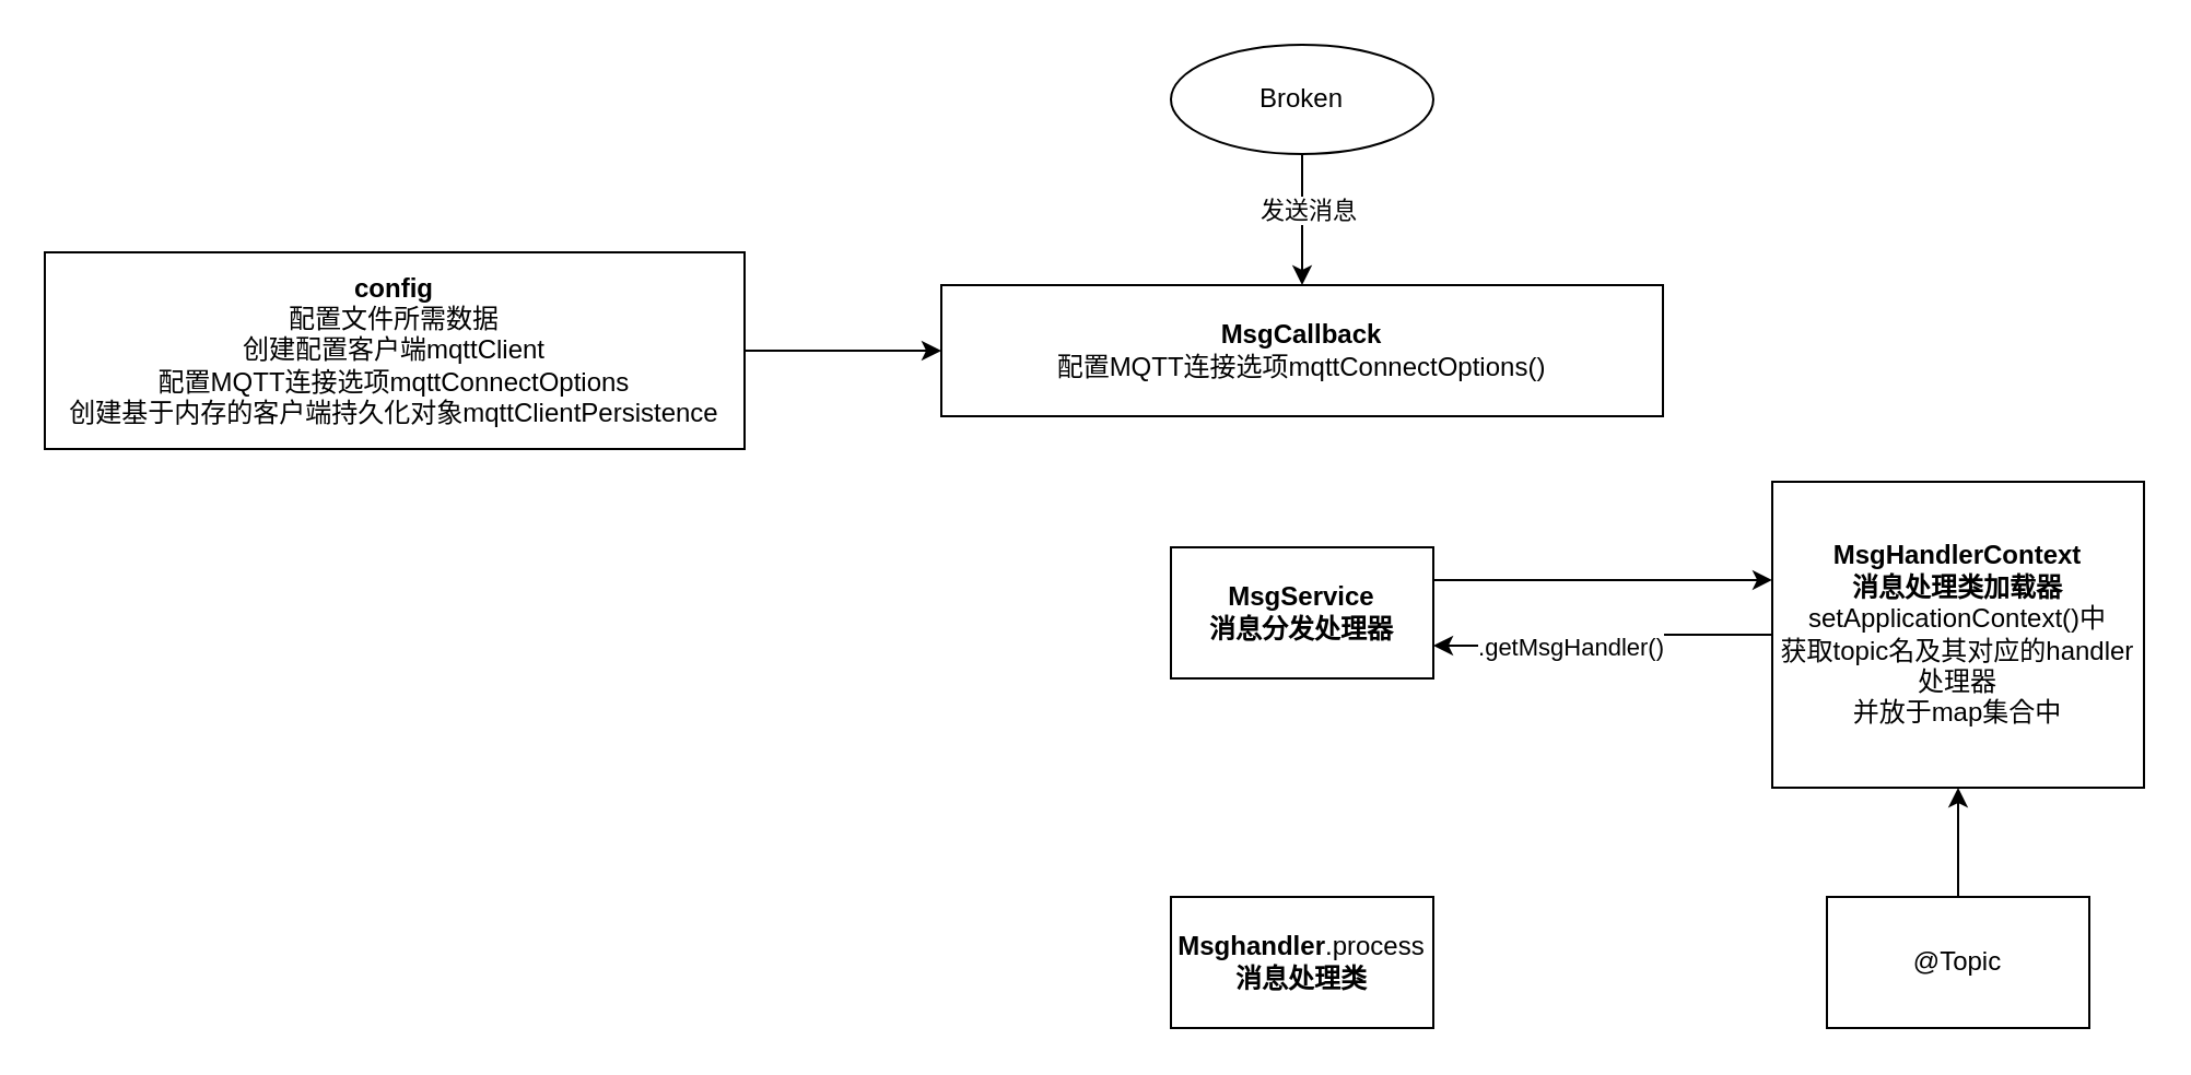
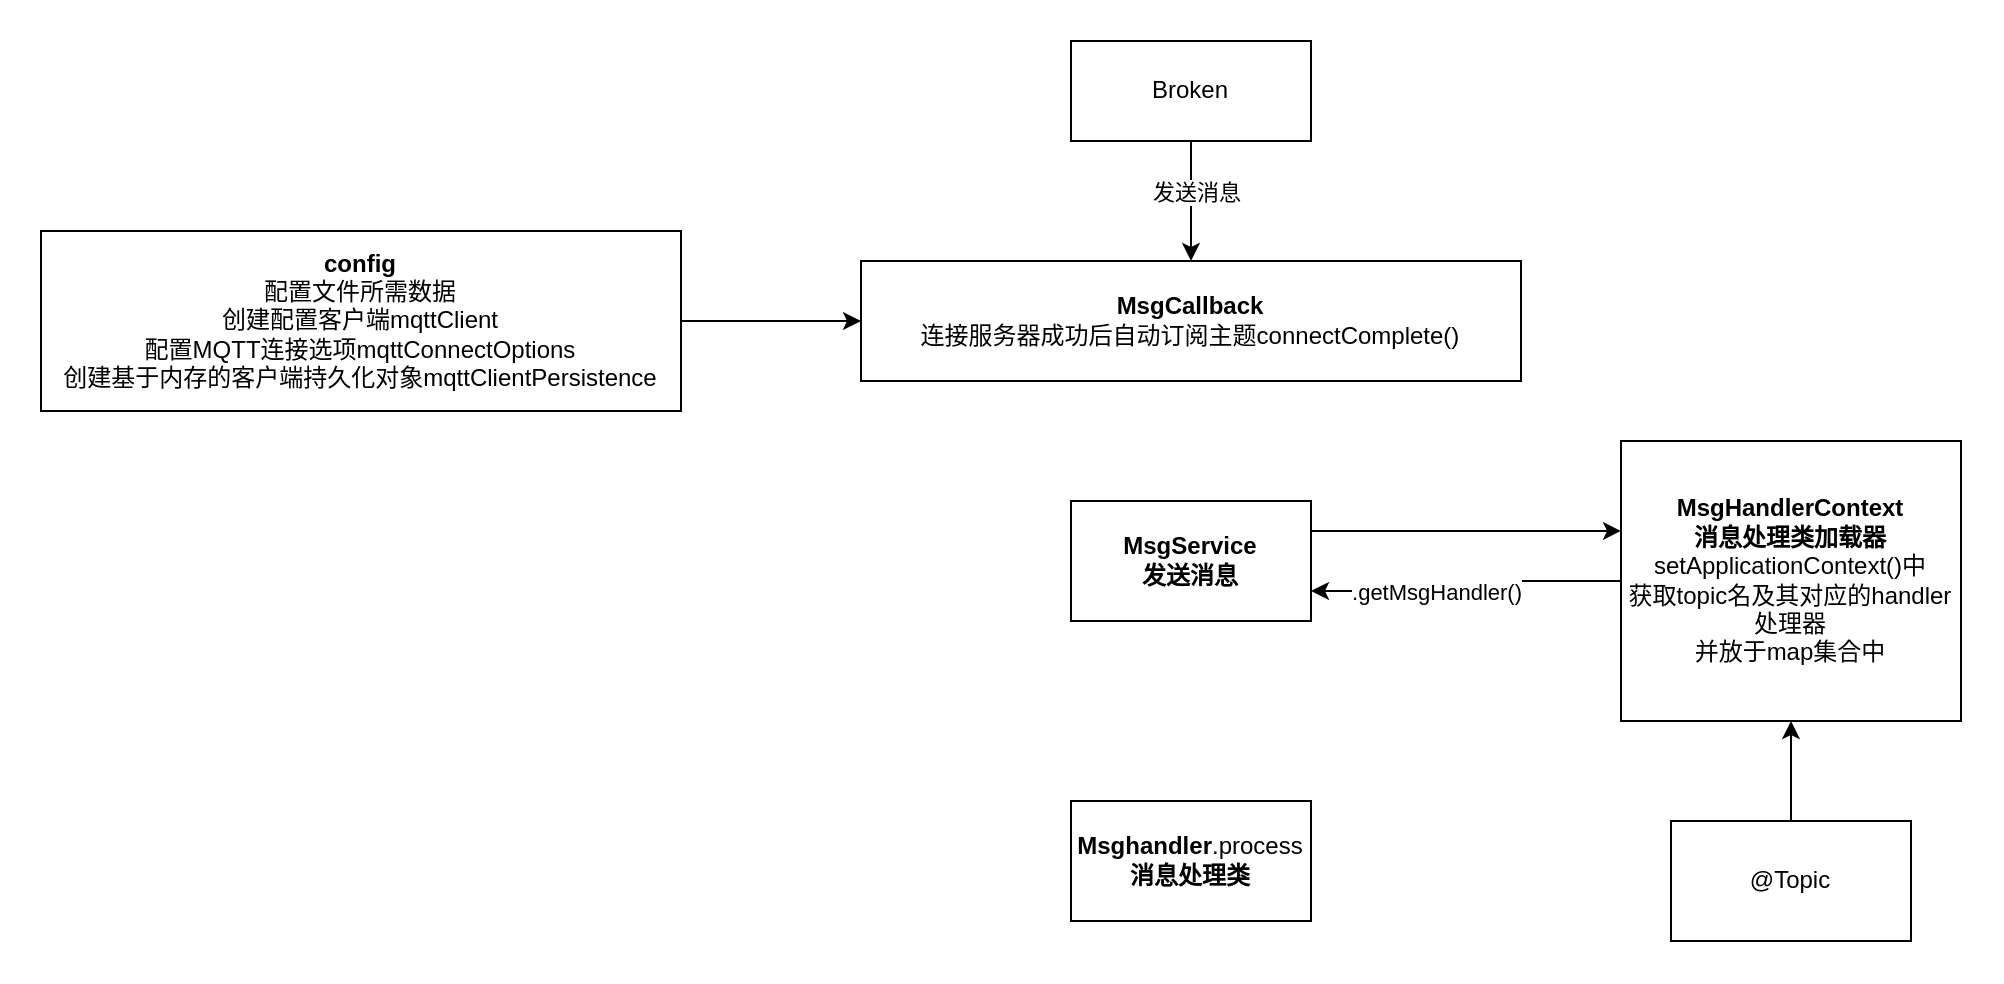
  <mxCell id="0" />
  <mxCell id="1" parent="0" />
- <mxCell id="2" value="&lt;b&gt;MsgCallback&lt;/b&gt;&lt;div&gt;&lt;div&gt;配置MQTT连接选项mqttConnectOptions()&lt;/div&gt;&lt;/div&gt;" style="rounded=0;whiteSpace=wrap;html=1;" vertex="1" parent="1"><mxGeometry x="430" y="130" width="330" height="60" as="geometry" /></mxCell>
+ <mxCell id="2" value="&lt;b&gt;MsgCallback&lt;/b&gt;&lt;div&gt;&lt;div&gt;连接服务器成功后自动订阅主题connectComplete()&lt;/div&gt;&lt;/div&gt;" style="rounded=0;whiteSpace=wrap;html=1;" vertex="1" parent="1"><mxGeometry x="430" y="130" width="330" height="60" as="geometry" /></mxCell>
  <mxCell id="3" style="edgeStyle=orthogonalEdgeStyle;rounded=0;orthogonalLoop=1;jettySize=auto;html=1;exitX=1;exitY=0.25;exitDx=0;exitDy=0;entryX=0;entryY=0.321;entryDx=0;entryDy=0;entryPerimeter=0;" edge="1" parent="1" source="4" target="10"><mxGeometry relative="1" as="geometry" /></mxCell>
- <mxCell id="4" value="&lt;b&gt;MsgService&lt;/b&gt;&lt;div&gt;&lt;b&gt;消息分发处理器&lt;/b&gt;&lt;/div&gt;" style="rounded=0;whiteSpace=wrap;html=1;" vertex="1" parent="1"><mxGeometry x="535" y="250" width="120" height="60" as="geometry" /></mxCell>
+ <mxCell id="4" value="&lt;b&gt;MsgService&lt;/b&gt;&lt;div&gt;&lt;b&gt;发送消息&lt;/b&gt;&lt;/div&gt;" style="rounded=0;whiteSpace=wrap;html=1;" vertex="1" parent="1"><mxGeometry x="535" y="250" width="120" height="60" as="geometry" /></mxCell>
  <mxCell id="5" style="edgeStyle=orthogonalEdgeStyle;rounded=0;orthogonalLoop=1;jettySize=auto;html=1;" edge="1" parent="1" source="6" target="2"><mxGeometry relative="1" as="geometry" /></mxCell>
  <mxCell id="6" value="&lt;b&gt;config&lt;/b&gt;&lt;div&gt;配置文件所需数据&lt;/div&gt;&lt;div&gt;创建配置客户端mqttClient&lt;/div&gt;&lt;div&gt;配置MQTT连接选项mqttConnectOptions&lt;/div&gt;&lt;div&gt;创建基于内存的客户端持久化对象mqttClientPersistence&lt;/div&gt;" style="rounded=0;whiteSpace=wrap;html=1;" vertex="1" parent="1"><mxGeometry x="20" y="115" width="320" height="90" as="geometry" /></mxCell>
- <mxCell id="7" value="&lt;b&gt;Msghandler&lt;/b&gt;.process&lt;div&gt;&lt;b&gt;消息处理类&lt;/b&gt;&lt;/div&gt;" style="rounded=0;whiteSpace=wrap;html=1;" vertex="1" parent="1"><mxGeometry x="535" y="410" width="120" height="60" as="geometry" /></mxCell>
+ <mxCell id="7" value="&lt;b&gt;Msghandler&lt;/b&gt;.process&lt;div&gt;&lt;b&gt;消息处理类&lt;/b&gt;&lt;/div&gt;" style="rounded=0;whiteSpace=wrap;html=1;" vertex="1" parent="1"><mxGeometry x="535" y="400" width="120" height="60" as="geometry" /></mxCell>
  <mxCell id="8" style="edgeStyle=orthogonalEdgeStyle;rounded=0;orthogonalLoop=1;jettySize=auto;html=1;exitX=0;exitY=0.5;exitDx=0;exitDy=0;entryX=1;entryY=0.75;entryDx=0;entryDy=0;" edge="1" parent="1" source="10" target="4"><mxGeometry relative="1" as="geometry" /></mxCell>
  <mxCell id="9" value=".getMsgHandler()" style="edgeLabel;html=1;align=center;verticalAlign=middle;resizable=0;points=[];" vertex="1" connectable="0" parent="8"><mxGeometry x="0.223" relative="1" as="geometry"><mxPoint as="offset" /></mxGeometry></mxCell>
  <mxCell id="10" value="&lt;b&gt;MsgHandlerContext&lt;/b&gt;&lt;div&gt;&lt;b&gt;消息处理类加载器&lt;/b&gt;&lt;/div&gt;&lt;div&gt;setApplicationContext()中&lt;/div&gt;&lt;div&gt;获取topic名及其对应的handler处理器&lt;/div&gt;&lt;div&gt;并放于map集合中&lt;/div&gt;" style="rounded=0;whiteSpace=wrap;html=1;" vertex="1" parent="1"><mxGeometry x="810" y="220" width="170" height="140" as="geometry" /></mxCell>
  <mxCell id="11" style="edgeStyle=orthogonalEdgeStyle;rounded=0;orthogonalLoop=1;jettySize=auto;html=1;exitX=0.5;exitY=0;exitDx=0;exitDy=0;entryX=0.5;entryY=1;entryDx=0;entryDy=0;" edge="1" parent="1" source="12" target="10"><mxGeometry relative="1" as="geometry" /></mxCell>
  <mxCell id="12" value="@Topic" style="rounded=0;whiteSpace=wrap;html=1;" vertex="1" parent="1"><mxGeometry x="835" y="410" width="120" height="60" as="geometry" /></mxCell>
  <mxCell id="13" style="edgeStyle=orthogonalEdgeStyle;rounded=0;orthogonalLoop=1;jettySize=auto;html=1;entryX=0.5;entryY=0;entryDx=0;entryDy=0;" edge="1" parent="1" source="15" target="2"><mxGeometry relative="1" as="geometry" /></mxCell>
  <mxCell id="14" value="发送消息" style="edgeLabel;html=1;align=center;verticalAlign=middle;resizable=0;points=[];" vertex="1" connectable="0" parent="13"><mxGeometry x="-0.18" y="2" relative="1" as="geometry"><mxPoint as="offset" /></mxGeometry></mxCell>
- <mxCell id="15" value="Broken" style="ellipse;whiteSpace=wrap;html=1;" vertex="1" parent="1"><mxGeometry x="535" y="20" width="120" height="50" as="geometry" /></mxCell>
+ <mxCell id="15" value="Broken" style="rounded=0;whiteSpace=wrap;html=1;" vertex="1" parent="1"><mxGeometry x="535" y="20" width="120" height="50" as="geometry" /></mxCell>
